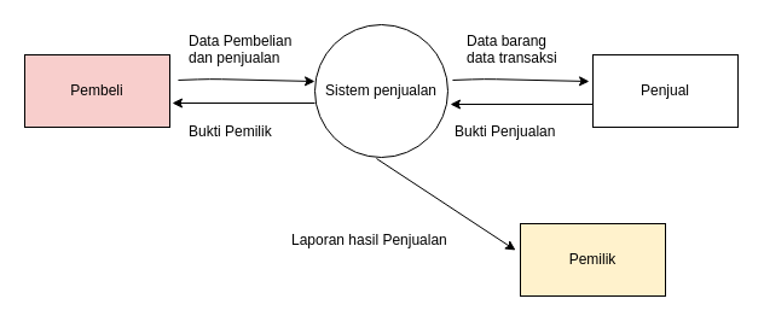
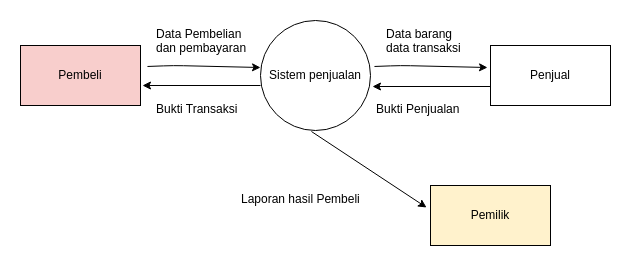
  <mxCell id="0" />
  <mxCell id="1" parent="0" />
  <mxCell id="2" value="Penjual" style="rounded=0;whiteSpace=wrap;html=1;" vertex="1" parent="1"><mxGeometry x="490" y="45" width="120" height="60" as="geometry" /></mxCell>
  <mxCell id="3" value="Sistem penjualan" style="ellipse;whiteSpace=wrap;html=1;aspect=fixed;" vertex="1" parent="1"><mxGeometry x="260" y="20" width="110" height="110" as="geometry" /></mxCell>
  <mxCell id="4" value="Pembeli" style="rounded=0;whiteSpace=wrap;html=1;fillColor=#f8cecc;" vertex="1" parent="1"><mxGeometry x="20" y="45" width="120" height="60" as="geometry" /></mxCell>
  <mxCell id="5" value="" style="endArrow=classic;html=1;" edge="1" parent="1"><mxGeometry width="50" height="50" relative="1" as="geometry"><mxPoint x="490" y="86" as="sourcePoint" /><mxPoint x="372" y="86" as="targetPoint" /><Array as="points" /></mxGeometry></mxCell>
  <mxCell id="6" value="" style="endArrow=classic;html=1;entryX=-0.025;entryY=0.367;entryDx=0;entryDy=0;entryPerimeter=0;exitX=1.036;exitY=0.418;exitDx=0;exitDy=0;exitPerimeter=0;" edge="1" parent="1" source="3" target="2"><mxGeometry width="50" height="50" relative="1" as="geometry"><mxPoint x="500" y="96" as="sourcePoint" /><mxPoint x="382" y="96" as="targetPoint" /><Array as="points"><mxPoint x="400" y="65" /></Array></mxGeometry></mxCell>
  <mxCell id="7" value="" style="endArrow=classic;html=1;" edge="1" parent="1"><mxGeometry width="50" height="50" relative="1" as="geometry"><mxPoint x="260" y="85" as="sourcePoint" /><mxPoint x="142" y="85" as="targetPoint" /><Array as="points" /></mxGeometry></mxCell>
  <mxCell id="8" value="" style="endArrow=classic;html=1;entryX=-0.025;entryY=0.367;entryDx=0;entryDy=0;entryPerimeter=0;exitX=1.036;exitY=0.418;exitDx=0;exitDy=0;exitPerimeter=0;" edge="1" parent="1"><mxGeometry width="50" height="50" relative="1" as="geometry"><mxPoint x="146.96" y="65.98" as="sourcePoint" /><mxPoint x="260" y="67.02" as="targetPoint" /><Array as="points"><mxPoint x="173" y="65" /></Array></mxGeometry></mxCell>
  <mxCell id="9" value="Data barang &#10;data transaksi" style="text;strokeColor=none;fillColor=none;spacingLeft=4;spacingRight=4;overflow=hidden;rotatable=0;points=[[0,0.5],[1,0.5]];portConstraint=eastwest;fontSize=12;" vertex="1" parent="1"><mxGeometry x="380" y="20" width="160" height="40" as="geometry" /></mxCell>
  <mxCell id="10" value="Bukti Penjualan" style="text;strokeColor=none;fillColor=none;spacingLeft=4;spacingRight=4;overflow=hidden;rotatable=0;points=[[0,0.5],[1,0.5]];portConstraint=eastwest;fontSize=12;" vertex="1" parent="1"><mxGeometry x="370" y="95" width="160" height="40" as="geometry" /></mxCell>
- <mxCell id="11" value="Bukti Pemilik" style="text;strokeColor=none;fillColor=none;spacingLeft=4;spacingRight=4;overflow=hidden;rotatable=0;points=[[0,0.5],[1,0.5]];portConstraint=eastwest;fontSize=12;" vertex="1" parent="1"><mxGeometry x="150" y="95" width="160" height="40" as="geometry" /></mxCell>
- <mxCell id="12" value="Data Pembelian &#10;dan penjualan" style="text;strokeColor=none;fillColor=none;spacingLeft=4;spacingRight=4;overflow=hidden;rotatable=0;points=[[0,0.5],[1,0.5]];portConstraint=eastwest;fontSize=12;" vertex="1" parent="1"><mxGeometry x="150" y="20" width="220" height="30" as="geometry" /></mxCell>
+ <mxCell id="11" value="Bukti Transaksi" style="text;strokeColor=none;fillColor=none;spacingLeft=4;spacingRight=4;overflow=hidden;rotatable=0;points=[[0,0.5],[1,0.5]];portConstraint=eastwest;fontSize=12;" vertex="1" parent="1"><mxGeometry x="150" y="95" width="160" height="40" as="geometry" /></mxCell>
+ <mxCell id="12" value="Data Pembelian &#10;dan pembayaran" style="text;strokeColor=none;fillColor=none;spacingLeft=4;spacingRight=4;overflow=hidden;rotatable=0;points=[[0,0.5],[1,0.5]];portConstraint=eastwest;fontSize=12;" vertex="1" parent="1"><mxGeometry x="150" y="20" width="220" height="30" as="geometry" /></mxCell>
  <mxCell id="13" value="Pemilik" style="rounded=0;whiteSpace=wrap;html=1;fillColor=#fff2cc;" vertex="1" parent="1"><mxGeometry x="430" y="185" width="120" height="60" as="geometry" /></mxCell>
  <mxCell id="14" value="" style="endArrow=classic;html=1;entryX=-0.033;entryY=0.367;entryDx=0;entryDy=0;entryPerimeter=0;exitX=1.006;exitY=0.9;exitDx=0;exitDy=0;exitPerimeter=0;" edge="1" parent="1" source="11" target="13"><mxGeometry width="50" height="50" relative="1" as="geometry"><mxPoint x="250" y="105" as="sourcePoint" /><mxPoint x="300" y="55" as="targetPoint" /><Array as="points" /></mxGeometry></mxCell>
- <mxCell id="15" value="Laporan hasil Penjualan" style="text;strokeColor=none;fillColor=none;spacingLeft=4;spacingRight=4;overflow=hidden;rotatable=0;points=[[0,0.5],[1,0.5]];portConstraint=eastwest;fontSize=12;" vertex="1" parent="1"><mxGeometry x="235" y="185" width="160" height="40" as="geometry" /></mxCell>
+ <mxCell id="15" value="Laporan hasil Pembeli" style="text;strokeColor=none;fillColor=none;spacingLeft=4;spacingRight=4;overflow=hidden;rotatable=0;points=[[0,0.5],[1,0.5]];portConstraint=eastwest;fontSize=12;" vertex="1" parent="1"><mxGeometry x="235" y="185" width="160" height="40" as="geometry" /></mxCell>
